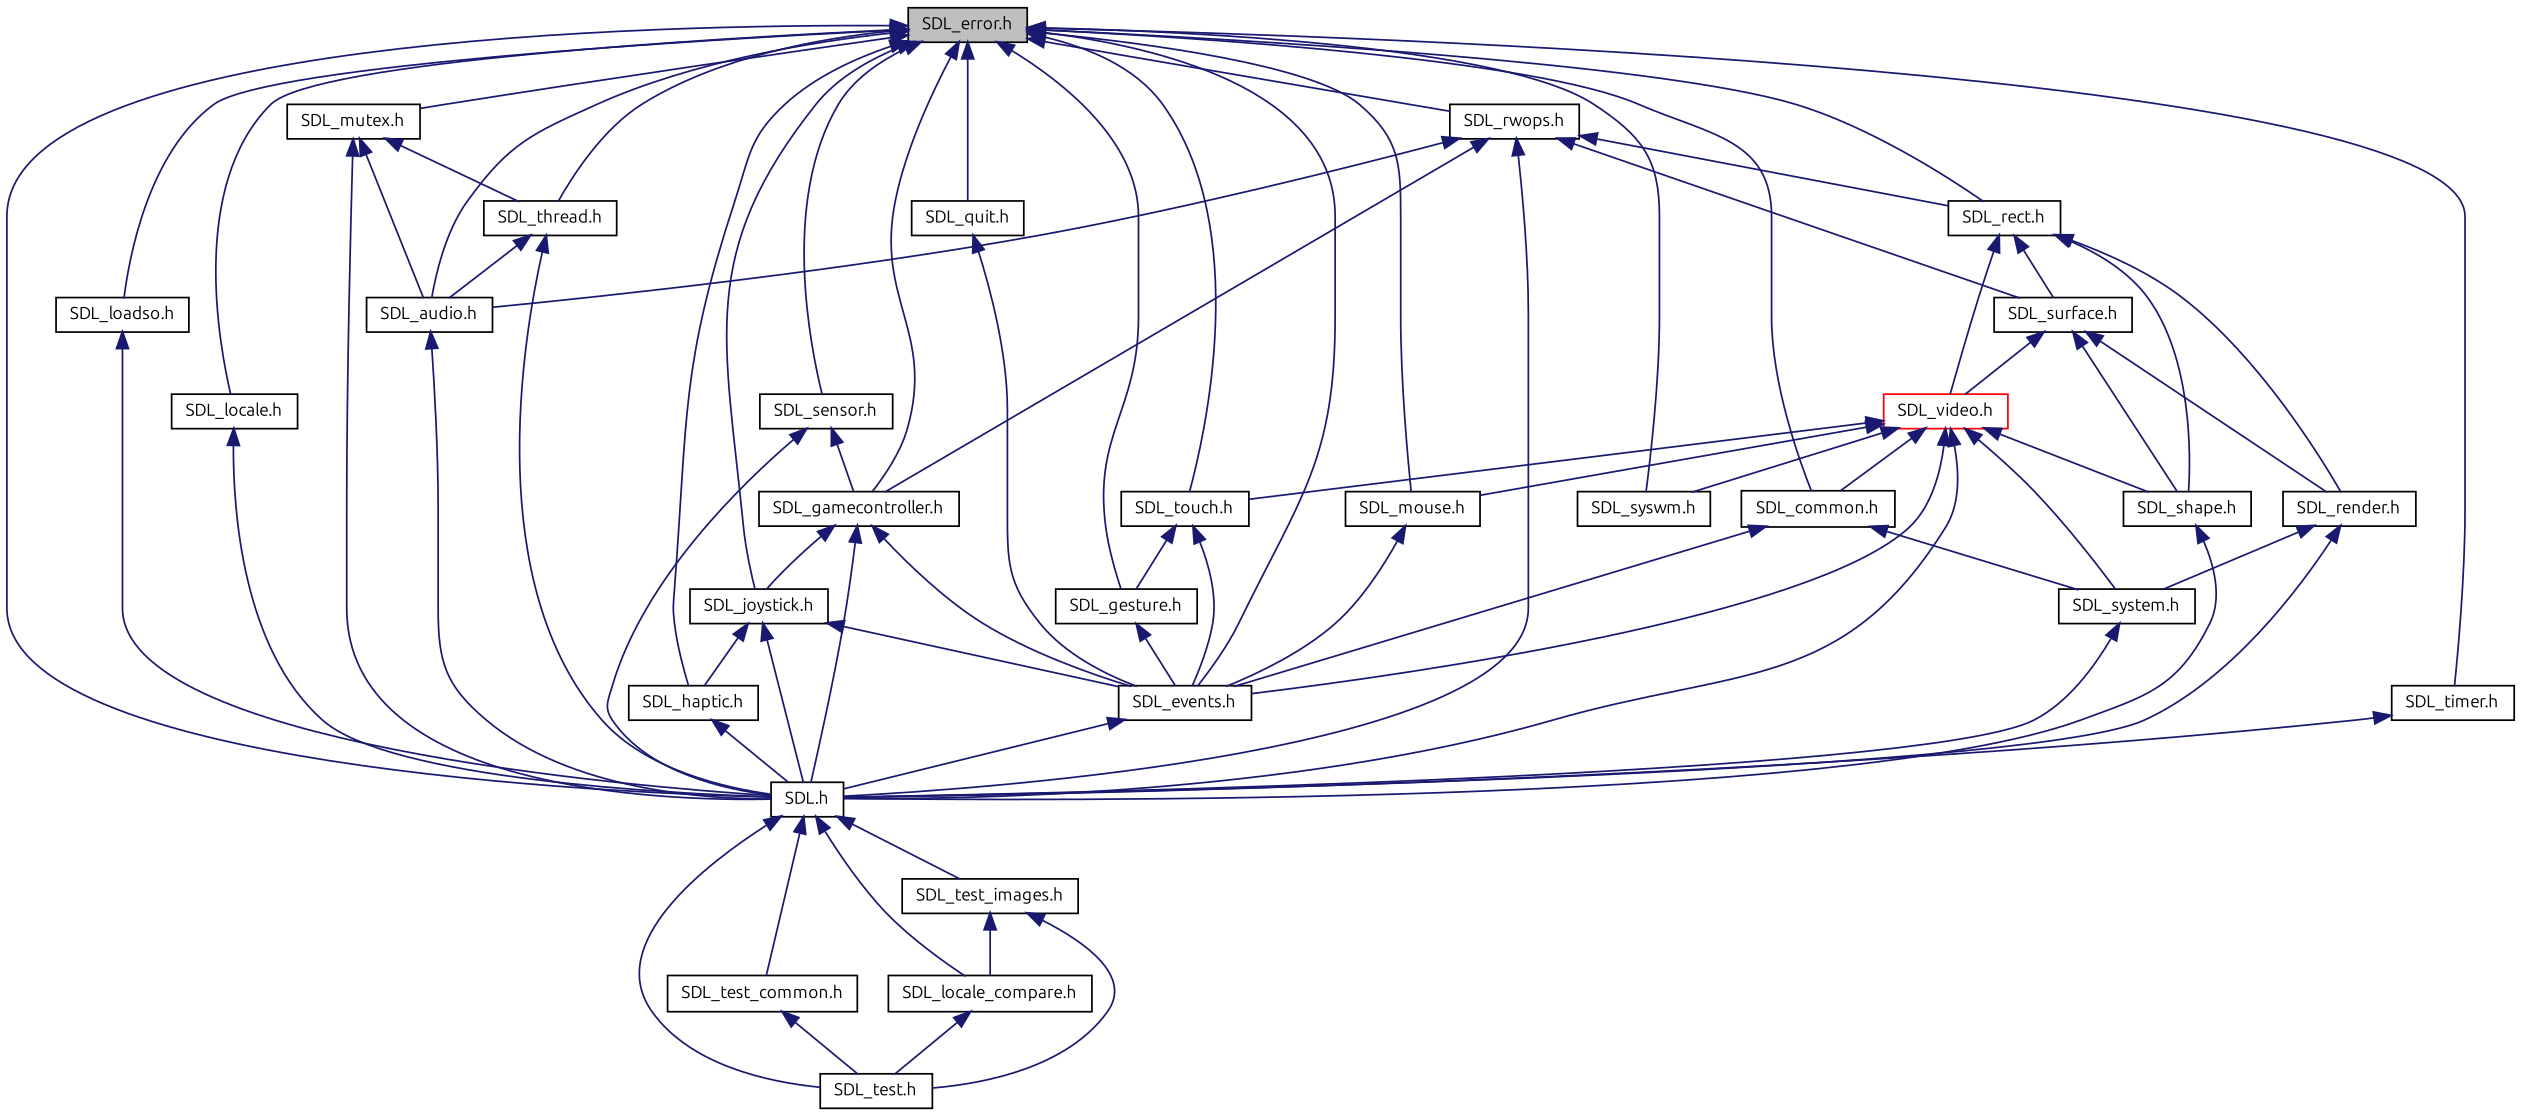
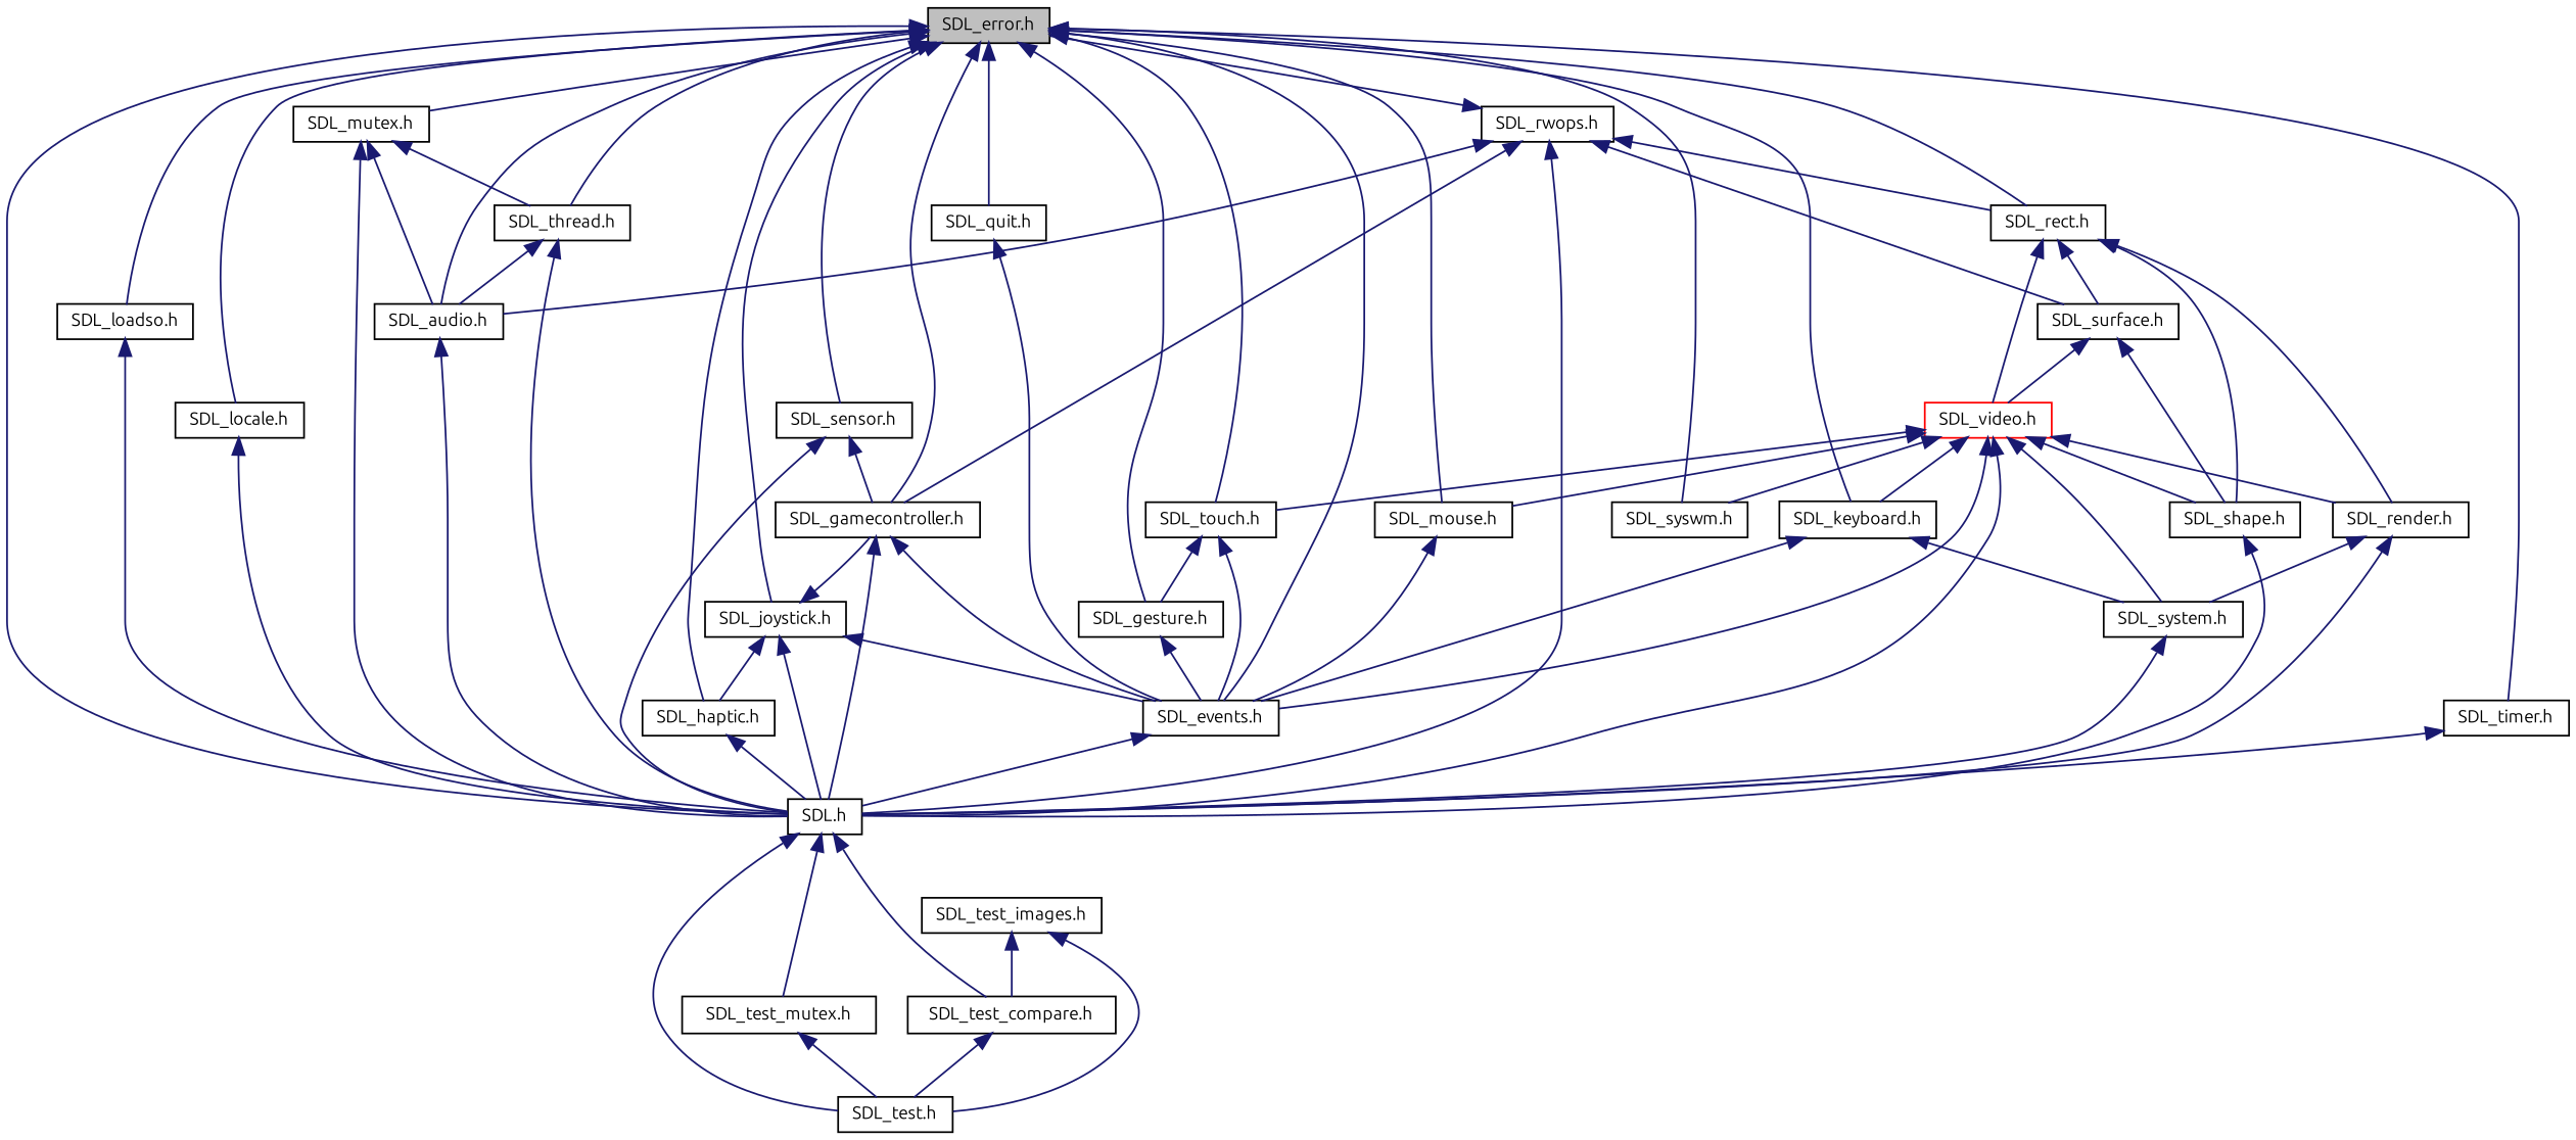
  digraph {
    fontname=Ubuntu
    node [color=black fillcolor=white fontname=Ubuntu fontsize=10 shape=record style=filled]
    edge [color=midnightblue dir=back fontname=Ubuntu fontsize=10 labelfontname=FreeSans labelfontsize=10 style=solid]
    n1 [fillcolor=grey75 fontcolor=black height=0.2 label="SDL_error.h" width=0.4]
    n2 [height=0.2 label="SDL.h" width=0.4]
    n3 [height=0.2 label="SDL_audio.h" width=0.4]
    n4 [height=0.2 label="SDL_events.h" width=0.4]
    n5 [height=0.2 label="SDL_gamecontroller.h" width=0.4]
    n6 [height=0.2 label="SDL_gesture.h" width=0.4]
    n7 [height=0.2 label="SDL_haptic.h" width=0.4]
    n8 [height=0.2 label="SDL_joystick.h" width=0.4]
-   n9 [height=0.2 label="SDL_common.h" width=0.4]
+   n9 [height=0.2 label="SDL_keyboard.h" width=0.4]
    n10 [height=0.2 label="SDL_loadso.h" width=0.4]
    n11 [height=0.2 label="SDL_locale.h" width=0.4]
    n12 [height=0.2 label="SDL_mouse.h" width=0.4]
    n13 [height=0.2 label="SDL_mutex.h" width=0.4]
    n14 [height=0.2 label="SDL_thread.h" width=0.4]
    n15 [height=0.2 label="SDL_quit.h" width=0.4]
    n16 [height=0.2 label="SDL_rect.h" width=0.4]
    n17 [height=0.2 label="SDL_syswm.h" width=0.4]
    n18 [height=0.2 label="SDL_touch.h" width=0.4]
    n19 [height=0.2 label="SDL_rwops.h" width=0.4]
    n20 [height=0.2 label="SDL_sensor.h" width=0.4]
    n21 [height=0.2 label="SDL_timer.h" width=0.4]
    n22 [height=0.2 label="SDL_test.h" width=0.4]
-   n23 [height=0.2 label="SDL_test_common.h" width=0.4]
-   n24 [height=0.2 label="SDL_locale_compare.h" width=0.4]
+   n23 [height=0.2 label="SDL_test_mutex.h" width=0.4]
+   n24 [height=0.2 label="SDL_test_compare.h" width=0.4]
    n25 [height=0.2 label="SDL_test_images.h" width=0.4]
    n26 [height=0.2 label="SDL_system.h" width=0.4]
    n27 [height=0.2 label="SDL_render.h" width=0.4]
    n28 [height=0.2 label="SDL_shape.h" width=0.4]
    n29 [height=0.2 label="SDL_surface.h" width=0.4]
    n30 [color=red height=0.2 label="SDL_video.h" width=0.4]
    n1 -> n2
    n1 -> n3
    n1 -> n4
    n1 -> n5
    n1 -> n6
    n1 -> n7
    n1 -> n8
    n1 -> n9
    n1 -> n10
    n1 -> n11
    n1 -> n12
    n1 -> n13
    n1 -> n14
    n1 -> n15
    n1 -> n16
    n1 -> n17
    n1 -> n18
-   n1 -> n19
+   n19 -> n1
    n1 -> n20
    n1 -> n21
    n2 -> n22
    n2 -> n23
    n2 -> n24
-   n2 -> n25
    n3 -> n2
    n4 -> n2
    n5 -> n2
    n5 -> n4
    n6 -> n4
    n7 -> n2
    n8 -> n2
    n8 -> n4
-   n5 -> n8
+   n8 -> n5
    n8 -> n7
    n9 -> n4
    n9 -> n26
    n10 -> n2
    n11 -> n2
    n12 -> n4
    n13 -> n2
    n13 -> n3
    n13 -> n14
    n14 -> n2
    n14 -> n3
    n15 -> n4
    n16 -> n27
    n16 -> n28
    n16 -> n29
    n16 -> n30
    n18 -> n4
    n18 -> n6
    n19 -> n2
    n19 -> n3
    n19 -> n5
    n19 -> n16
    n19 -> n29
    n20 -> n2
    n20 -> n5
    n21 -> n2
    n23 -> n22
    n24 -> n22
    n25 -> n22
    n25 -> n24
    n26 -> n2
    n27 -> n2
    n27 -> n26
    n28 -> n2
    n29 -> n28
    n29 -> n30
    n30 -> n2
    n30 -> n4
    n30 -> n9
    n30 -> n12
    n30 -> n17
    n30 -> n18
    n30 -> n26
-   n29 -> n27
+   n30 -> n27
    n30 -> n28
  }
